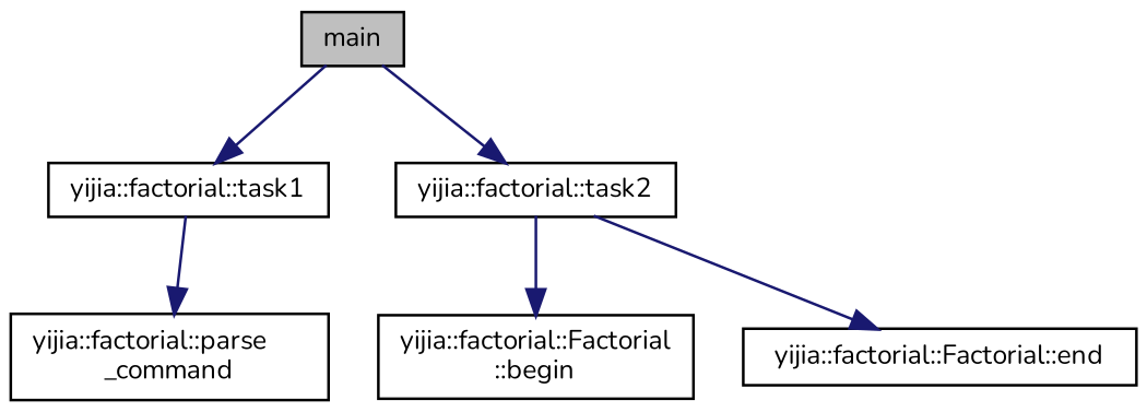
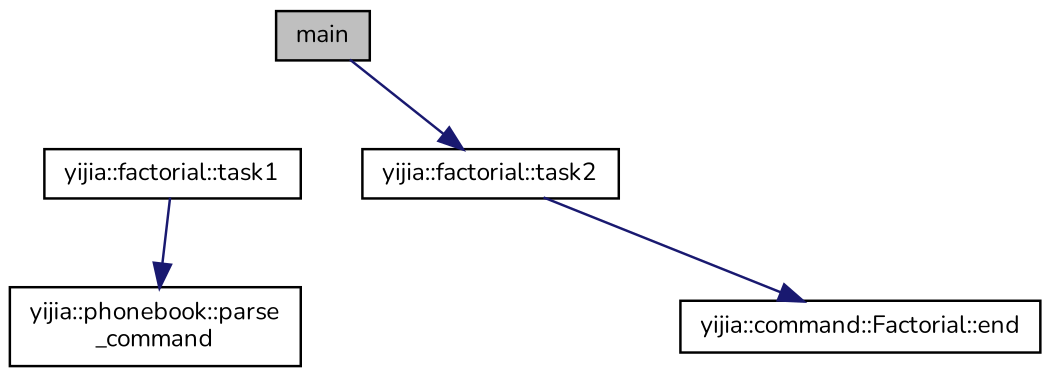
  digraph {
    fontname=Nunito
    rankdir=TB
    node [color=black fillcolor=white fontname=Nunito fontsize=10 shape=record style=filled]
    edge [color=midnightblue fontname=Nunito fontsize=10 labelfontname=Helvetica labelfontsize=10 style=solid]
    n1 [fillcolor=grey75 fontcolor=black height=0.2 label=main width=0.4]
    n2 [height=0.2 label="yijia::factorial::task1" width=0.4]
    n3 [height=0.2 label="yijia::factorial::task2" width=0.4]
-   n4 [height=0.2 label="yijia::factorial::parse\l_command" width=0.4]
-   n5 [height=0.2 label="yijia::factorial::Factorial\l::begin" width=0.4]
-   n6 [height=0.2 label="yijia::factorial::Factorial::end" width=0.4]
-   n1 -> n2
+   n4 [height=0.2 label="yijia::phonebook::parse\l_command" width=0.4]
+   n6 [height=0.2 label="yijia::command::Factorial::end" width=0.4]
    n1 -> n3
    n2 -> n4
-   n3 -> n5
    n3 -> n6
  }
